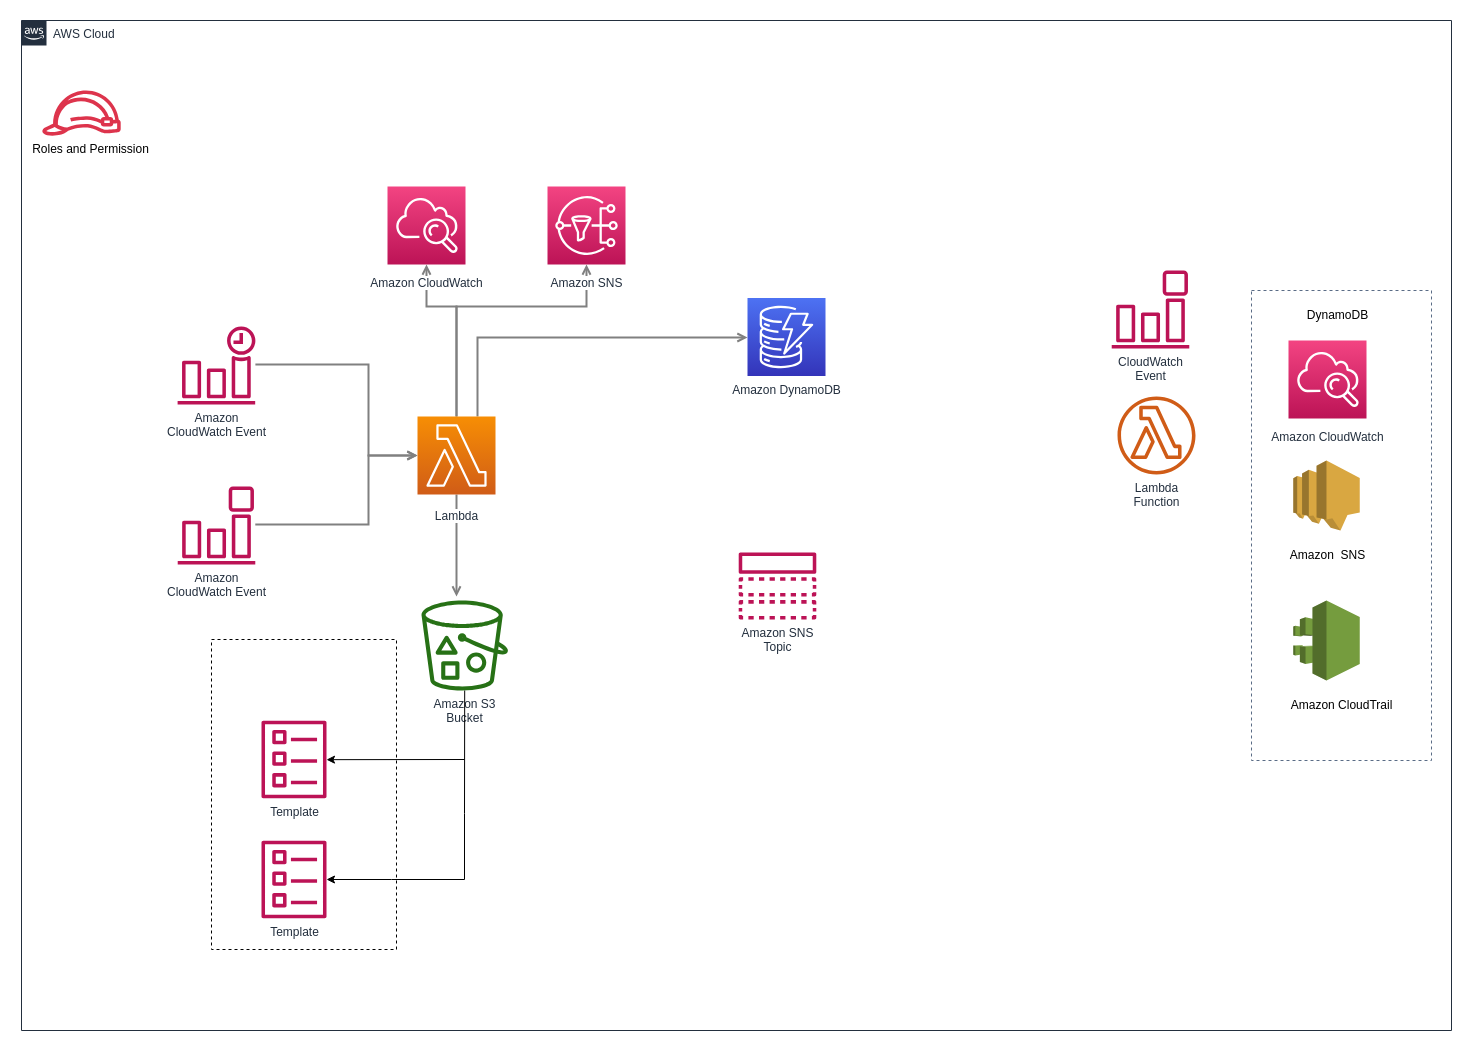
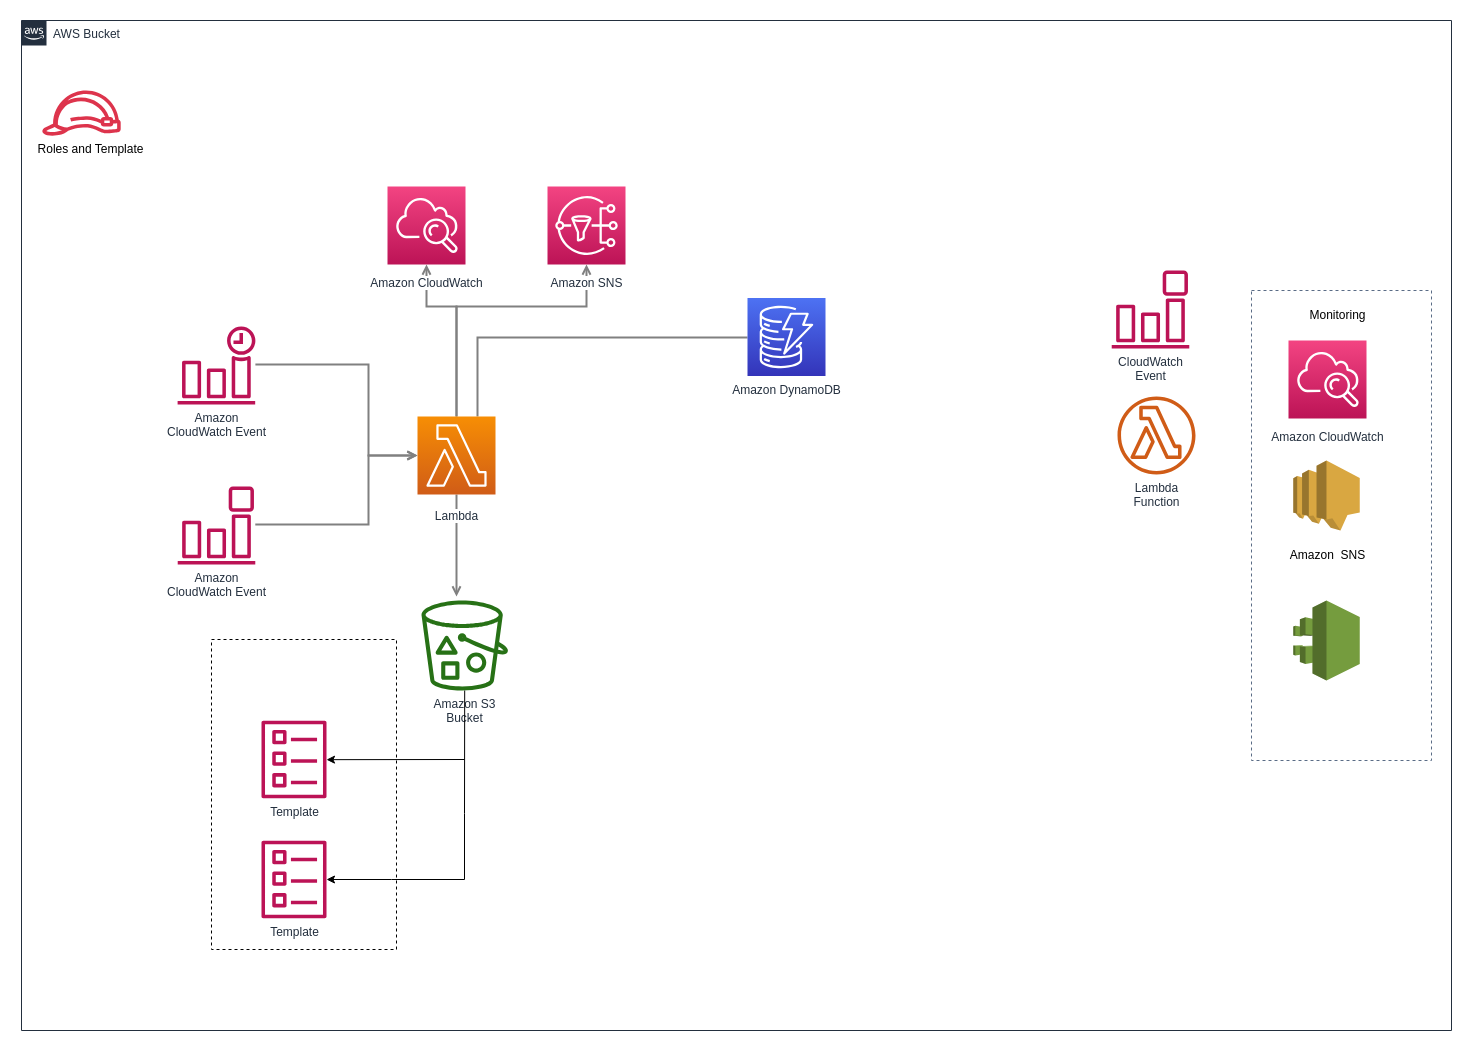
  <mxCell id="0" />
  <mxCell id="1" parent="0" />
  <mxCell id="2" style="edgeStyle=orthogonalEdgeStyle;rounded=0;orthogonalLoop=1;jettySize=auto;html=1;startArrow=none;startFill=0;endArrow=open;endFill=0;strokeColor=#808080;strokeWidth=2;" parent="1" source="10" target="12" edge="1"><mxGeometry relative="1" as="geometry"><Array as="points"><mxPoint x="368" y="364" /><mxPoint x="368" y="455" /></Array></mxGeometry></mxCell>
  <mxCell id="3" style="edgeStyle=orthogonalEdgeStyle;rounded=0;orthogonalLoop=1;jettySize=auto;html=1;startArrow=none;startFill=0;endArrow=open;endFill=0;strokeColor=#808080;strokeWidth=2;" parent="1" source="11" target="12" edge="1"><mxGeometry relative="1" as="geometry"><Array as="points"><mxPoint x="368" y="524" /><mxPoint x="368" y="455" /></Array></mxGeometry></mxCell>
  <mxCell id="4" style="edgeStyle=orthogonalEdgeStyle;rounded=0;orthogonalLoop=1;jettySize=auto;html=1;startArrow=none;startFill=0;endArrow=open;endFill=0;strokeColor=#808080;strokeWidth=2;" parent="1" source="12" target="8" edge="1"><mxGeometry relative="1" as="geometry"><Array as="points"><mxPoint x="456" y="306" /><mxPoint x="426" y="306" /></Array></mxGeometry></mxCell>
  <mxCell id="5" style="edgeStyle=orthogonalEdgeStyle;rounded=0;orthogonalLoop=1;jettySize=auto;html=1;startArrow=none;startFill=0;endArrow=open;endFill=0;strokeColor=#808080;strokeWidth=2;" parent="1" source="12" target="9" edge="1"><mxGeometry relative="1" as="geometry"><Array as="points"><mxPoint x="456" y="306" /><mxPoint x="586" y="306" /></Array></mxGeometry></mxCell>
  <mxCell id="6" style="edgeStyle=orthogonalEdgeStyle;rounded=0;orthogonalLoop=1;jettySize=auto;html=1;startArrow=none;startFill=0;endArrow=open;endFill=0;strokeColor=#808080;strokeWidth=2;" parent="1" source="12" edge="1"><mxGeometry relative="1" as="geometry"><mxPoint x="456" y="596.018" as="targetPoint" /></mxGeometry></mxCell>
- <mxCell id="7" style="edgeStyle=orthogonalEdgeStyle;rounded=0;orthogonalLoop=1;jettySize=auto;html=1;startArrow=none;startFill=0;endArrow=open;endFill=0;strokeColor=#808080;strokeWidth=2;" parent="1" source="12" target="13" edge="1"><mxGeometry relative="1" as="geometry"><Array as="points"><mxPoint x="477" y="337" /></Array></mxGeometry></mxCell>
+ <mxCell id="7" style="edgeStyle=orthogonalEdgeStyle;rounded=0;orthogonalLoop=1;jettySize=auto;html=1;startArrow=none;startFill=0;endArrow=none;endFill=0;strokeColor=#808080;strokeWidth=2;" parent="1" source="12" target="13" edge="1"><mxGeometry relative="1" as="geometry"><Array as="points"><mxPoint x="477" y="337" /></Array></mxGeometry></mxCell>
  <mxCell id="8" value="Amazon CloudWatch" style="outlineConnect=0;fontColor=#232F3E;gradientColor=#F34482;gradientDirection=north;fillColor=#BC1356;strokeColor=#ffffff;dashed=0;verticalLabelPosition=bottom;verticalAlign=top;align=center;html=1;fontSize=12;fontStyle=0;aspect=fixed;shape=mxgraph.aws4.resourceIcon;resIcon=mxgraph.aws4.cloudwatch;labelBackgroundColor=#ffffff;spacingTop=5;" parent="1" vertex="1"><mxGeometry x="387" y="186" width="78" height="78" as="geometry" /></mxCell>
  <mxCell id="9" value="Amazon SNS" style="outlineConnect=0;fontColor=#232F3E;gradientColor=#F34482;gradientDirection=north;fillColor=#BC1356;strokeColor=#ffffff;dashed=0;verticalLabelPosition=bottom;verticalAlign=top;align=center;html=1;fontSize=12;fontStyle=0;aspect=fixed;shape=mxgraph.aws4.resourceIcon;resIcon=mxgraph.aws4.sns;labelBackgroundColor=#ffffff;spacingTop=5;" parent="1" vertex="1"><mxGeometry x="547" y="186" width="78" height="78" as="geometry" /></mxCell>
  <mxCell id="10" value="Amazon&lt;br&gt;CloudWatch Event&lt;br&gt;" style="outlineConnect=0;fontColor=#232F3E;gradientColor=none;fillColor=#BC1356;strokeColor=none;dashed=0;verticalLabelPosition=bottom;verticalAlign=top;align=center;html=1;fontSize=12;fontStyle=0;aspect=fixed;pointerEvents=1;shape=mxgraph.aws4.event_time_based;labelBackgroundColor=#ffffff;" parent="1" vertex="1"><mxGeometry x="177" y="326" width="78" height="78" as="geometry" /></mxCell>
  <mxCell id="11" value="Amazon&lt;br&gt;CloudWatch Event&lt;br&gt;" style="outlineConnect=0;fontColor=#232F3E;gradientColor=none;fillColor=#BC1356;strokeColor=none;dashed=0;verticalLabelPosition=bottom;verticalAlign=top;align=center;html=1;fontSize=12;fontStyle=0;aspect=fixed;pointerEvents=1;shape=mxgraph.aws4.event_event_based;labelBackgroundColor=#ffffff;" parent="1" vertex="1"><mxGeometry x="177" y="486" width="78" height="78" as="geometry" /></mxCell>
  <mxCell id="12" value="Lambda" style="outlineConnect=0;fontColor=#232F3E;gradientColor=#F78E04;gradientDirection=north;fillColor=#D05C17;strokeColor=#ffffff;dashed=0;verticalLabelPosition=bottom;verticalAlign=top;align=center;html=1;fontSize=12;fontStyle=0;aspect=fixed;shape=mxgraph.aws4.resourceIcon;resIcon=mxgraph.aws4.lambda;labelBackgroundColor=#ffffff;spacingTop=8;" parent="1" vertex="1"><mxGeometry x="417" y="416" width="78" height="78" as="geometry" /></mxCell>
  <mxCell id="13" value="Amazon DynamoDB" style="outlineConnect=0;fontColor=#232F3E;gradientColor=#4D72F3;gradientDirection=north;fillColor=#3334B9;strokeColor=#ffffff;dashed=0;verticalLabelPosition=bottom;verticalAlign=top;align=center;html=1;fontSize=12;fontStyle=0;aspect=fixed;shape=mxgraph.aws4.resourceIcon;resIcon=mxgraph.aws4.dynamodb;labelBackgroundColor=#ffffff;" parent="1" vertex="1"><mxGeometry x="747" y="297.5" width="78" height="78" as="geometry" /></mxCell>
- <mxCell id="14" value="Amazon SNS&lt;br&gt;Topic&lt;br&gt;" style="outlineConnect=0;fontColor=#232F3E;gradientColor=none;fillColor=#BC1356;strokeColor=none;dashed=0;verticalLabelPosition=bottom;verticalAlign=top;align=center;html=1;fontSize=12;fontStyle=0;aspect=fixed;pointerEvents=1;shape=mxgraph.aws4.topic;labelBackgroundColor=#ffffff;" parent="1" vertex="1"><mxGeometry x="738" y="552" width="78" height="67" as="geometry" /></mxCell>
- <mxCell id="15" value="AWS Cloud" style="points=[[0,0],[0.25,0],[0.5,0],[0.75,0],[1,0],[1,0.25],[1,0.5],[1,0.75],[1,1],[0.75,1],[0.5,1],[0.25,1],[0,1],[0,0.75],[0,0.5],[0,0.25]];outlineConnect=0;gradientColor=none;html=1;whiteSpace=wrap;fontSize=12;fontStyle=0;shape=mxgraph.aws4.group;grIcon=mxgraph.aws4.group_aws_cloud_alt;strokeColor=#232F3E;fillColor=none;verticalAlign=top;align=left;spacingLeft=30;fontColor=#232F3E;dashed=0;labelBackgroundColor=#ffffff;container=1;pointerEvents=0;collapsible=0;recursiveResize=0;" parent="1" vertex="1"><mxGeometry x="21" y="20" width="1430" height="1010" as="geometry" /></mxCell>
+ <mxCell id="15" value="AWS Bucket" style="points=[[0,0],[0.25,0],[0.5,0],[0.75,0],[1,0],[1,0.25],[1,0.5],[1,0.75],[1,1],[0.75,1],[0.5,1],[0.25,1],[0,1],[0,0.75],[0,0.5],[0,0.25]];outlineConnect=0;gradientColor=none;html=1;whiteSpace=wrap;fontSize=12;fontStyle=0;shape=mxgraph.aws4.group;grIcon=mxgraph.aws4.group_aws_cloud_alt;strokeColor=#232F3E;fillColor=none;verticalAlign=top;align=left;spacingLeft=30;fontColor=#232F3E;dashed=0;labelBackgroundColor=#ffffff;container=1;pointerEvents=0;collapsible=0;recursiveResize=0;" parent="1" vertex="1"><mxGeometry x="21" y="20" width="1430" height="1010" as="geometry" /></mxCell>
  <mxCell id="16" value="" style="sketch=0;outlineConnect=0;fontColor=#232F3E;gradientColor=none;fillColor=#DD344C;strokeColor=none;dashed=0;verticalLabelPosition=bottom;verticalAlign=top;align=center;html=1;fontSize=12;fontStyle=0;aspect=fixed;pointerEvents=1;shape=mxgraph.aws4.role;" vertex="1" parent="15"><mxGeometry x="20" y="70" width="80" height="45.13" as="geometry" /></mxCell>
- <mxCell id="17" value="Roles and Permission" style="text;html=1;align=center;verticalAlign=middle;resizable=0;points=[];autosize=1;strokeColor=none;fillColor=none;" vertex="1" parent="15"><mxGeometry x="-1" y="114" width="140" height="30" as="geometry" /></mxCell>
+ <mxCell id="17" value="Roles and Template" style="text;html=1;align=center;verticalAlign=middle;resizable=0;points=[];autosize=1;strokeColor=none;fillColor=none;" vertex="1" parent="15"><mxGeometry x="-1" y="114" width="140" height="30" as="geometry" /></mxCell>
  <mxCell id="18" value="Amazon S3&lt;br&gt;Bucket&lt;br&gt;" style="outlineConnect=0;fontColor=#232F3E;gradientColor=none;fillColor=#277116;strokeColor=none;dashed=0;verticalLabelPosition=bottom;verticalAlign=top;align=center;html=1;fontSize=12;fontStyle=0;aspect=fixed;pointerEvents=1;shape=mxgraph.aws4.bucket_with_objects;labelBackgroundColor=#ffffff;" parent="15" vertex="1"><mxGeometry x="400" y="580" width="86.54" height="90" as="geometry" /></mxCell>
  <mxCell id="19" value="" style="rounded=0;whiteSpace=wrap;html=1;dashed=1;labelBackgroundColor=#ffffff;fillColor=none;gradientColor=none;container=1;pointerEvents=0;collapsible=0;recursiveResize=0;" parent="15" vertex="1"><mxGeometry x="190" y="619" width="185" height="310" as="geometry" /></mxCell>
  <mxCell id="20" value="Template" style="outlineConnect=0;fontColor=#232F3E;gradientColor=none;fillColor=#BC1356;strokeColor=none;dashed=0;verticalLabelPosition=bottom;verticalAlign=top;align=center;fontSize=12;fontStyle=0;aspect=fixed;pointerEvents=1;shape=mxgraph.aws4.template;labelBackgroundColor=#ffffff;html=1;" parent="19" vertex="1"><mxGeometry x="50" y="81" width="65" height="78" as="geometry" /></mxCell>
  <mxCell id="21" value="Template" style="outlineConnect=0;fontColor=#232F3E;gradientColor=none;fillColor=#BC1356;strokeColor=none;dashed=0;verticalLabelPosition=bottom;verticalAlign=top;align=center;html=1;fontSize=12;fontStyle=0;aspect=fixed;pointerEvents=1;shape=mxgraph.aws4.template;labelBackgroundColor=#ffffff;" vertex="1" parent="19"><mxGeometry x="50" y="201" width="65" height="78" as="geometry" /></mxCell>
  <mxCell id="22" value="" style="endArrow=classic;html=1;rounded=0;" edge="1" parent="15" source="18" target="21"><mxGeometry width="50" height="50" relative="1" as="geometry"><mxPoint x="760" y="554" as="sourcePoint" /><mxPoint x="305.0" y="793.224" as="targetPoint" /><Array as="points"><mxPoint x="443" y="793" /><mxPoint x="443" y="859" /><mxPoint x="370" y="859" /></Array></mxGeometry></mxCell>
  <mxCell id="23" value="Amazon CloudWatch" style="outlineConnect=0;fontColor=#232F3E;gradientColor=#F34482;gradientDirection=north;fillColor=#BC1356;strokeColor=#ffffff;dashed=0;verticalLabelPosition=bottom;verticalAlign=top;align=center;html=1;fontSize=12;fontStyle=0;aspect=fixed;shape=mxgraph.aws4.resourceIcon;resIcon=mxgraph.aws4.cloudwatch;labelBackgroundColor=#ffffff;spacingTop=5;" vertex="1" parent="15"><mxGeometry x="1267" y="320" width="78" height="78" as="geometry" /></mxCell>
  <mxCell id="24" value="CloudWatch&lt;br&gt;Event&lt;br&gt;" style="outlineConnect=0;fontColor=#232F3E;gradientColor=none;fillColor=#BC1356;strokeColor=none;dashed=0;verticalLabelPosition=bottom;verticalAlign=top;align=center;html=1;fontSize=12;fontStyle=0;aspect=fixed;pointerEvents=1;shape=mxgraph.aws4.event_event_based;labelBackgroundColor=#ffffff;" parent="15" vertex="1"><mxGeometry x="1090" y="250" width="78" height="78" as="geometry" /></mxCell>
  <mxCell id="25" value="" style="fillColor=none;strokeColor=#5A6C86;dashed=1;verticalAlign=top;fontStyle=0;fontColor=#5A6C86;pointerEvents=0;fontFamily=Helvetica;fontSize=12;html=1;" vertex="1" parent="15"><mxGeometry x="1230" y="270" width="180" height="470" as="geometry" /></mxCell>
- <mxCell id="26" value="DynamoDB" style="text;html=1;align=center;verticalAlign=middle;resizable=0;points=[];autosize=1;strokeColor=none;fillColor=none;" vertex="1" parent="15"><mxGeometry x="1276" y="280" width="80" height="30" as="geometry" /></mxCell>
+ <mxCell id="26" value="Monitoring" style="text;html=1;align=center;verticalAlign=middle;resizable=0;points=[];autosize=1;strokeColor=none;fillColor=none;" vertex="1" parent="15"><mxGeometry x="1276" y="280" width="80" height="30" as="geometry" /></mxCell>
  <mxCell id="27" value="" style="outlineConnect=0;dashed=0;verticalLabelPosition=bottom;verticalAlign=top;align=center;html=1;shape=mxgraph.aws3.sns;fillColor=#D9A741;gradientColor=none;strokeColor=#6C8EBF;fontSize=13;" vertex="1" parent="15"><mxGeometry x="1271.75" y="440" width="66.5" height="70" as="geometry" /></mxCell>
  <mxCell id="28" value="Amazon&amp;nbsp; SNS" style="text;html=1;align=center;verticalAlign=middle;resizable=0;points=[];autosize=1;strokeColor=none;fillColor=none;" vertex="1" parent="15"><mxGeometry x="1256" y="520" width="100" height="30" as="geometry" /></mxCell>
  <mxCell id="29" value="" style="outlineConnect=0;dashed=0;verticalLabelPosition=bottom;verticalAlign=top;align=center;html=1;shape=mxgraph.aws3.cloudtrail;fillColor=#759C3E;gradientColor=none;strokeColor=#6C8EBF;fontSize=13;" vertex="1" parent="15"><mxGeometry x="1271.75" y="580" width="66.5" height="80" as="geometry" /></mxCell>
- <mxCell id="30" value="Amazon CloudTrail" style="text;html=1;align=center;verticalAlign=middle;resizable=0;points=[];autosize=1;strokeColor=none;fillColor=none;" vertex="1" parent="15"><mxGeometry x="1255" y="670" width="130" height="30" as="geometry" /></mxCell>
  <mxCell id="31" style="edgeStyle=orthogonalEdgeStyle;rounded=0;orthogonalLoop=1;jettySize=auto;html=1;exitX=0.5;exitY=1;exitDx=0;exitDy=0;" edge="1" parent="15" source="25" target="25"><mxGeometry relative="1" as="geometry" /></mxCell>
  <mxCell id="32" value="Lambda&lt;br&gt;Function&lt;br&gt;" style="outlineConnect=0;fontColor=#232F3E;gradientColor=none;fillColor=#D05C17;strokeColor=none;dashed=0;verticalLabelPosition=bottom;verticalAlign=top;align=center;html=1;fontSize=12;fontStyle=0;aspect=fixed;pointerEvents=1;shape=mxgraph.aws4.lambda_function;labelBackgroundColor=#ffffff;" parent="1" vertex="1"><mxGeometry x="1117" y="396" width="78" height="78" as="geometry" /></mxCell>
  <mxCell id="33" value="" style="endArrow=classic;html=1;rounded=0;" edge="1" parent="1"><mxGeometry width="50" height="50" relative="1" as="geometry"><mxPoint x="464" y="759" as="sourcePoint" /><mxPoint x="326" y="759.183" as="targetPoint" /></mxGeometry></mxCell>
